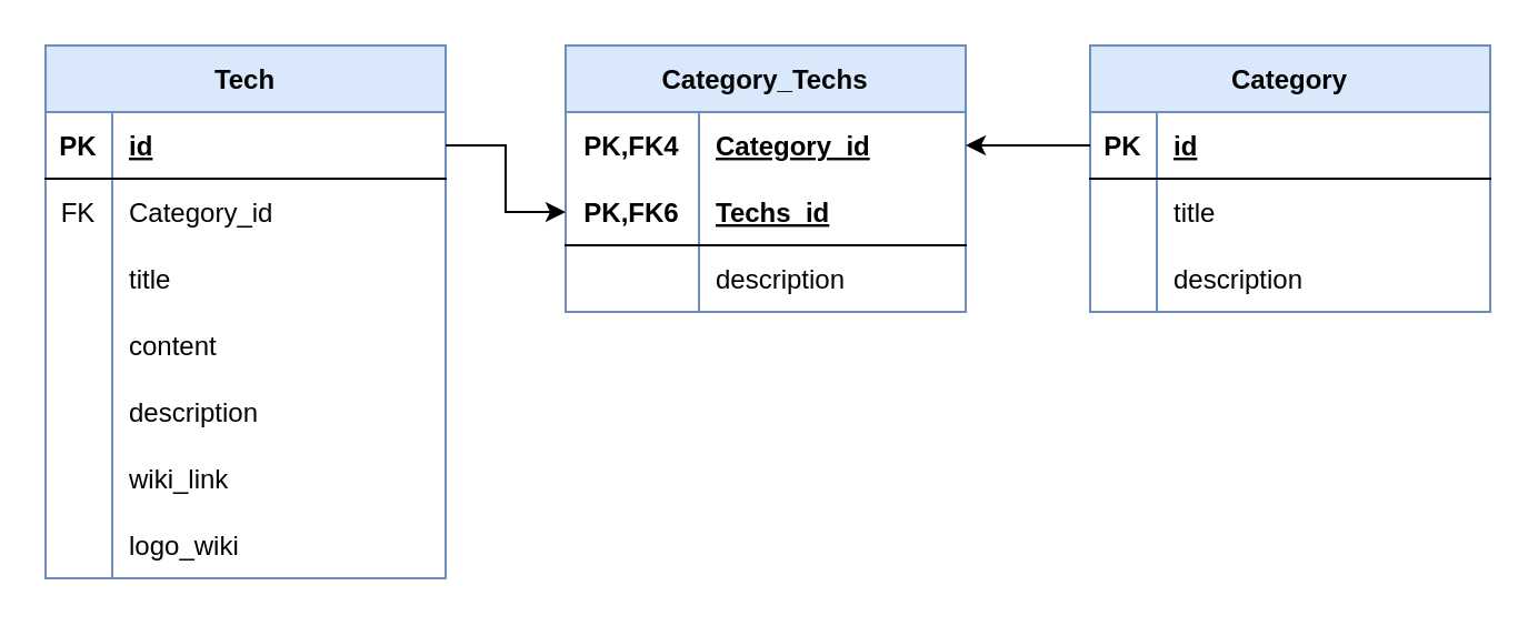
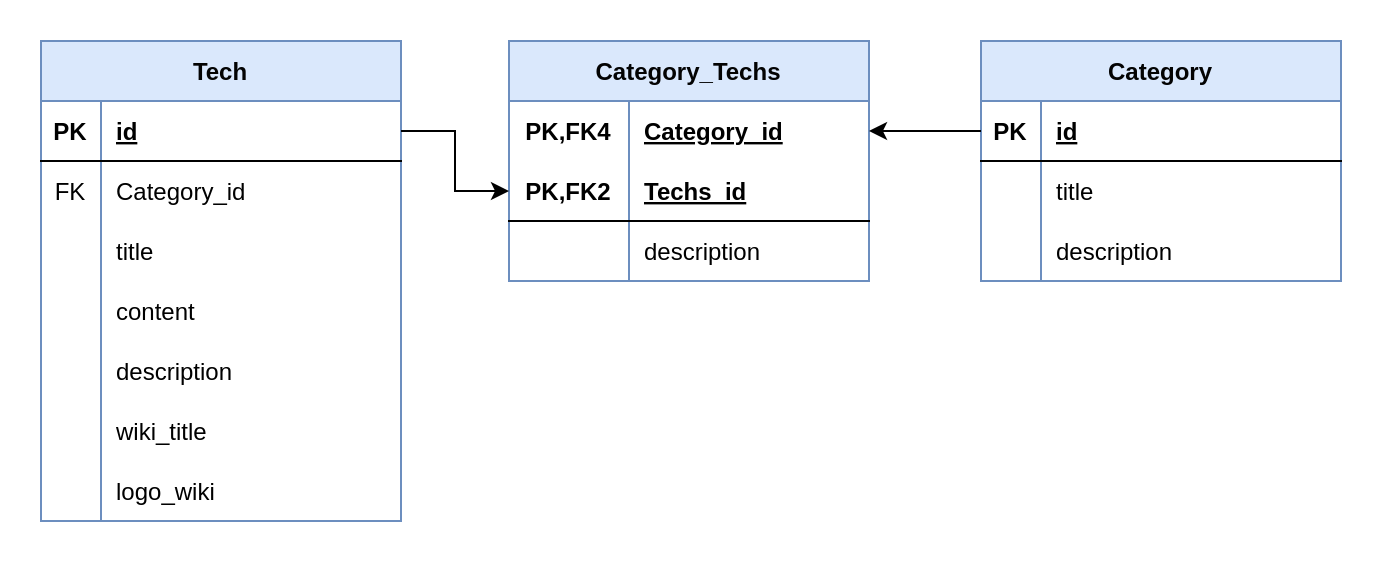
  <mxCell id="0" />
  <mxCell id="1" parent="0" />
  <mxCell id="2" value="Tech" style="shape=table;startSize=30;container=1;collapsible=1;childLayout=tableLayout;fixedRows=1;rowLines=0;fontStyle=1;align=center;resizeLast=1;fillColor=#dae8fc;strokeColor=#6c8ebf;fontColor=#030303;" parent="1" vertex="1"><mxGeometry x="20" y="20" width="180" height="240" as="geometry" /></mxCell>
  <mxCell id="3" value="" style="shape=tableRow;horizontal=0;startSize=0;swimlaneHead=0;swimlaneBody=0;fillColor=none;collapsible=0;dropTarget=0;points=[[0,0.5],[1,0.5]];portConstraint=eastwest;top=0;left=0;right=0;bottom=1;" parent="2" vertex="1"><mxGeometry y="30" width="180" height="30" as="geometry" /></mxCell>
  <mxCell id="4" value="PK" style="shape=partialRectangle;connectable=0;fillColor=none;top=0;left=0;bottom=0;right=0;fontStyle=1;overflow=hidden;" parent="3" vertex="1"><mxGeometry width="30" height="30" as="geometry"><mxRectangle width="30" height="30" as="alternateBounds" /></mxGeometry></mxCell>
  <mxCell id="5" value="id" style="shape=partialRectangle;connectable=0;fillColor=none;top=0;left=0;bottom=0;right=0;align=left;spacingLeft=6;fontStyle=5;overflow=hidden;" parent="3" vertex="1"><mxGeometry x="30" width="150" height="30" as="geometry"><mxRectangle width="150" height="30" as="alternateBounds" /></mxGeometry></mxCell>
  <mxCell id="6" value="" style="shape=tableRow;horizontal=0;startSize=0;swimlaneHead=0;swimlaneBody=0;fillColor=none;collapsible=0;dropTarget=0;points=[[0,0.5],[1,0.5]];portConstraint=eastwest;top=0;left=0;right=0;bottom=0;" parent="2" vertex="1"><mxGeometry y="60" width="180" height="30" as="geometry" /></mxCell>
  <mxCell id="7" value="FK" style="shape=partialRectangle;connectable=0;fillColor=none;top=0;left=0;bottom=0;right=0;fontStyle=0;overflow=hidden;" parent="6" vertex="1"><mxGeometry width="30" height="30" as="geometry"><mxRectangle width="30" height="30" as="alternateBounds" /></mxGeometry></mxCell>
  <mxCell id="8" value="Category_id" style="shape=partialRectangle;connectable=0;fillColor=none;top=0;left=0;bottom=0;right=0;align=left;spacingLeft=6;fontStyle=0;overflow=hidden;" parent="6" vertex="1"><mxGeometry x="30" width="150" height="30" as="geometry"><mxRectangle width="150" height="30" as="alternateBounds" /></mxGeometry></mxCell>
  <mxCell id="9" value="" style="shape=tableRow;horizontal=0;startSize=0;swimlaneHead=0;swimlaneBody=0;fillColor=none;collapsible=0;dropTarget=0;points=[[0,0.5],[1,0.5]];portConstraint=eastwest;top=0;left=0;right=0;bottom=0;" parent="2" vertex="1"><mxGeometry y="90" width="180" height="30" as="geometry" /></mxCell>
  <mxCell id="10" value="" style="shape=partialRectangle;connectable=0;fillColor=none;top=0;left=0;bottom=0;right=0;editable=1;overflow=hidden;" parent="9" vertex="1"><mxGeometry width="30" height="30" as="geometry"><mxRectangle width="30" height="30" as="alternateBounds" /></mxGeometry></mxCell>
  <mxCell id="11" value="title" style="shape=partialRectangle;connectable=0;fillColor=none;top=0;left=0;bottom=0;right=0;align=left;spacingLeft=6;overflow=hidden;" parent="9" vertex="1"><mxGeometry x="30" width="150" height="30" as="geometry"><mxRectangle width="150" height="30" as="alternateBounds" /></mxGeometry></mxCell>
  <mxCell id="12" value="" style="shape=tableRow;horizontal=0;startSize=0;swimlaneHead=0;swimlaneBody=0;fillColor=none;collapsible=0;dropTarget=0;points=[[0,0.5],[1,0.5]];portConstraint=eastwest;top=0;left=0;right=0;bottom=0;fontFamily=Helvetica;fontSize=12;fontColor=default;strokeColor=#6c8ebf;" parent="2" vertex="1"><mxGeometry y="120" width="180" height="30" as="geometry" /></mxCell>
  <mxCell id="13" value="" style="shape=partialRectangle;connectable=0;fillColor=none;top=0;left=0;bottom=0;right=0;editable=1;overflow=hidden;fontFamily=Helvetica;fontSize=12;fontColor=default;startSize=30;strokeColor=#6c8ebf;" parent="12" vertex="1"><mxGeometry width="30" height="30" as="geometry"><mxRectangle width="30" height="30" as="alternateBounds" /></mxGeometry></mxCell>
  <mxCell id="14" value="content" style="shape=partialRectangle;connectable=0;fillColor=none;top=0;left=0;bottom=0;right=0;align=left;spacingLeft=6;overflow=hidden;fontFamily=Helvetica;fontSize=12;fontColor=default;startSize=30;strokeColor=#6c8ebf;" parent="12" vertex="1"><mxGeometry x="30" width="150" height="30" as="geometry"><mxRectangle width="150" height="30" as="alternateBounds" /></mxGeometry></mxCell>
  <mxCell id="15" value="" style="shape=tableRow;horizontal=0;startSize=0;swimlaneHead=0;swimlaneBody=0;fillColor=none;collapsible=0;dropTarget=0;points=[[0,0.5],[1,0.5]];portConstraint=eastwest;top=0;left=0;right=0;bottom=0;" parent="2" vertex="1"><mxGeometry y="150" width="180" height="30" as="geometry" /></mxCell>
  <mxCell id="16" value="" style="shape=partialRectangle;connectable=0;fillColor=none;top=0;left=0;bottom=0;right=0;editable=1;overflow=hidden;" parent="15" vertex="1"><mxGeometry width="30" height="30" as="geometry"><mxRectangle width="30" height="30" as="alternateBounds" /></mxGeometry></mxCell>
  <mxCell id="17" value="description" style="shape=partialRectangle;connectable=0;fillColor=none;top=0;left=0;bottom=0;right=0;align=left;spacingLeft=6;overflow=hidden;" parent="15" vertex="1"><mxGeometry x="30" width="150" height="30" as="geometry"><mxRectangle width="150" height="30" as="alternateBounds" /></mxGeometry></mxCell>
  <mxCell id="18" value="" style="shape=tableRow;horizontal=0;startSize=0;swimlaneHead=0;swimlaneBody=0;fillColor=none;collapsible=0;dropTarget=0;points=[[0,0.5],[1,0.5]];portConstraint=eastwest;top=0;left=0;right=0;bottom=0;" parent="2" vertex="1"><mxGeometry y="180" width="180" height="30" as="geometry" /></mxCell>
  <mxCell id="19" value="" style="shape=partialRectangle;connectable=0;fillColor=none;top=0;left=0;bottom=0;right=0;editable=1;overflow=hidden;" parent="18" vertex="1"><mxGeometry width="30" height="30" as="geometry"><mxRectangle width="30" height="30" as="alternateBounds" /></mxGeometry></mxCell>
- <mxCell id="20" value="wiki_link" style="shape=partialRectangle;connectable=0;fillColor=none;top=0;left=0;bottom=0;right=0;align=left;spacingLeft=6;overflow=hidden;" parent="18" vertex="1"><mxGeometry x="30" width="150" height="30" as="geometry"><mxRectangle width="150" height="30" as="alternateBounds" /></mxGeometry></mxCell>
+ <mxCell id="20" value="wiki_title" style="shape=partialRectangle;connectable=0;fillColor=none;top=0;left=0;bottom=0;right=0;align=left;spacingLeft=6;overflow=hidden;" parent="18" vertex="1"><mxGeometry x="30" width="150" height="30" as="geometry"><mxRectangle width="150" height="30" as="alternateBounds" /></mxGeometry></mxCell>
  <mxCell id="21" value="" style="shape=tableRow;horizontal=0;startSize=0;swimlaneHead=0;swimlaneBody=0;fillColor=none;collapsible=0;dropTarget=0;points=[[0,0.5],[1,0.5]];portConstraint=eastwest;top=0;left=0;right=0;bottom=0;" parent="2" vertex="1"><mxGeometry y="210" width="180" height="30" as="geometry" /></mxCell>
  <mxCell id="22" value="" style="shape=partialRectangle;connectable=0;fillColor=none;top=0;left=0;bottom=0;right=0;editable=1;overflow=hidden;" parent="21" vertex="1"><mxGeometry width="30" height="30" as="geometry"><mxRectangle width="30" height="30" as="alternateBounds" /></mxGeometry></mxCell>
  <mxCell id="23" value="logo_wiki" style="shape=partialRectangle;connectable=0;fillColor=none;top=0;left=0;bottom=0;right=0;align=left;spacingLeft=6;overflow=hidden;" parent="21" vertex="1"><mxGeometry x="30" width="150" height="30" as="geometry"><mxRectangle width="150" height="30" as="alternateBounds" /></mxGeometry></mxCell>
  <mxCell id="24" value="Category" style="shape=table;startSize=30;container=1;collapsible=1;childLayout=tableLayout;fixedRows=1;rowLines=0;fontStyle=1;align=center;resizeLast=1;fillColor=#dae8fc;strokeColor=#6c8ebf;fontColor=#030303;" parent="1" vertex="1"><mxGeometry x="490" y="20" width="180" height="120" as="geometry" /></mxCell>
  <mxCell id="25" value="" style="shape=tableRow;horizontal=0;startSize=0;swimlaneHead=0;swimlaneBody=0;fillColor=none;collapsible=0;dropTarget=0;points=[[0,0.5],[1,0.5]];portConstraint=eastwest;top=0;left=0;right=0;bottom=1;" parent="24" vertex="1"><mxGeometry y="30" width="180" height="30" as="geometry" /></mxCell>
  <mxCell id="26" value="PK" style="shape=partialRectangle;connectable=0;fillColor=none;top=0;left=0;bottom=0;right=0;fontStyle=1;overflow=hidden;" parent="25" vertex="1"><mxGeometry width="30" height="30" as="geometry"><mxRectangle width="30" height="30" as="alternateBounds" /></mxGeometry></mxCell>
  <mxCell id="27" value="id" style="shape=partialRectangle;connectable=0;fillColor=none;top=0;left=0;bottom=0;right=0;align=left;spacingLeft=6;fontStyle=5;overflow=hidden;" parent="25" vertex="1"><mxGeometry x="30" width="150" height="30" as="geometry"><mxRectangle width="150" height="30" as="alternateBounds" /></mxGeometry></mxCell>
  <mxCell id="28" value="" style="shape=tableRow;horizontal=0;startSize=0;swimlaneHead=0;swimlaneBody=0;fillColor=none;collapsible=0;dropTarget=0;points=[[0,0.5],[1,0.5]];portConstraint=eastwest;top=0;left=0;right=0;bottom=0;" parent="24" vertex="1"><mxGeometry y="60" width="180" height="30" as="geometry" /></mxCell>
  <mxCell id="29" value="" style="shape=partialRectangle;connectable=0;fillColor=none;top=0;left=0;bottom=0;right=0;editable=1;overflow=hidden;" parent="28" vertex="1"><mxGeometry width="30" height="30" as="geometry"><mxRectangle width="30" height="30" as="alternateBounds" /></mxGeometry></mxCell>
  <mxCell id="30" value="title" style="shape=partialRectangle;connectable=0;fillColor=none;top=0;left=0;bottom=0;right=0;align=left;spacingLeft=6;overflow=hidden;" parent="28" vertex="1"><mxGeometry x="30" width="150" height="30" as="geometry"><mxRectangle width="150" height="30" as="alternateBounds" /></mxGeometry></mxCell>
  <mxCell id="31" value="" style="shape=tableRow;horizontal=0;startSize=0;swimlaneHead=0;swimlaneBody=0;fillColor=none;collapsible=0;dropTarget=0;points=[[0,0.5],[1,0.5]];portConstraint=eastwest;top=0;left=0;right=0;bottom=0;" parent="24" vertex="1"><mxGeometry y="90" width="180" height="30" as="geometry" /></mxCell>
  <mxCell id="32" value="" style="shape=partialRectangle;connectable=0;fillColor=none;top=0;left=0;bottom=0;right=0;editable=1;overflow=hidden;" parent="31" vertex="1"><mxGeometry width="30" height="30" as="geometry"><mxRectangle width="30" height="30" as="alternateBounds" /></mxGeometry></mxCell>
  <mxCell id="33" value="description" style="shape=partialRectangle;connectable=0;fillColor=none;top=0;left=0;bottom=0;right=0;align=left;spacingLeft=6;overflow=hidden;" parent="31" vertex="1"><mxGeometry x="30" width="150" height="30" as="geometry"><mxRectangle width="150" height="30" as="alternateBounds" /></mxGeometry></mxCell>
  <mxCell id="34" value="Category_Techs" style="shape=table;startSize=30;container=1;collapsible=1;childLayout=tableLayout;fixedRows=1;rowLines=0;fontStyle=1;align=center;resizeLast=1;fillColor=#dae8fc;strokeColor=#6c8ebf;fontColor=#030303;" parent="1" vertex="1"><mxGeometry x="254" y="20" width="180" height="120" as="geometry" /></mxCell>
  <mxCell id="35" value="" style="shape=tableRow;horizontal=0;startSize=0;swimlaneHead=0;swimlaneBody=0;fillColor=none;collapsible=0;dropTarget=0;points=[[0,0.5],[1,0.5]];portConstraint=eastwest;top=0;left=0;right=0;bottom=0;" parent="34" vertex="1"><mxGeometry y="30" width="180" height="30" as="geometry" /></mxCell>
  <mxCell id="36" value="PK,FK4" style="shape=partialRectangle;connectable=0;fillColor=none;top=0;left=0;bottom=0;right=0;fontStyle=1;overflow=hidden;" parent="35" vertex="1"><mxGeometry width="60" height="30" as="geometry"><mxRectangle width="60" height="30" as="alternateBounds" /></mxGeometry></mxCell>
  <mxCell id="37" value="Category_id" style="shape=partialRectangle;connectable=0;fillColor=none;top=0;left=0;bottom=0;right=0;align=left;spacingLeft=6;fontStyle=5;overflow=hidden;" parent="35" vertex="1"><mxGeometry x="60" width="120" height="30" as="geometry"><mxRectangle width="120" height="30" as="alternateBounds" /></mxGeometry></mxCell>
  <mxCell id="38" value="" style="shape=tableRow;horizontal=0;startSize=0;swimlaneHead=0;swimlaneBody=0;fillColor=none;collapsible=0;dropTarget=0;points=[[0,0.5],[1,0.5]];portConstraint=eastwest;top=0;left=0;right=0;bottom=1;" parent="34" vertex="1"><mxGeometry y="60" width="180" height="30" as="geometry" /></mxCell>
- <mxCell id="39" value="PK,FK6" style="shape=partialRectangle;connectable=0;fillColor=none;top=0;left=0;bottom=0;right=0;fontStyle=1;overflow=hidden;" parent="38" vertex="1"><mxGeometry width="60" height="30" as="geometry"><mxRectangle width="60" height="30" as="alternateBounds" /></mxGeometry></mxCell>
+ <mxCell id="39" value="PK,FK2" style="shape=partialRectangle;connectable=0;fillColor=none;top=0;left=0;bottom=0;right=0;fontStyle=1;overflow=hidden;" parent="38" vertex="1"><mxGeometry width="60" height="30" as="geometry"><mxRectangle width="60" height="30" as="alternateBounds" /></mxGeometry></mxCell>
  <mxCell id="40" value="Techs_id" style="shape=partialRectangle;connectable=0;fillColor=none;top=0;left=0;bottom=0;right=0;align=left;spacingLeft=6;fontStyle=5;overflow=hidden;" parent="38" vertex="1"><mxGeometry x="60" width="120" height="30" as="geometry"><mxRectangle width="120" height="30" as="alternateBounds" /></mxGeometry></mxCell>
  <mxCell id="41" value="" style="shape=tableRow;horizontal=0;startSize=0;swimlaneHead=0;swimlaneBody=0;fillColor=none;collapsible=0;dropTarget=0;points=[[0,0.5],[1,0.5]];portConstraint=eastwest;top=0;left=0;right=0;bottom=0;fontFamily=Helvetica;fontSize=12;fontColor=default;strokeColor=#6c8ebf;" parent="34" vertex="1"><mxGeometry y="90" width="180" height="30" as="geometry" /></mxCell>
  <mxCell id="42" value="" style="shape=partialRectangle;connectable=0;fillColor=none;top=0;left=0;bottom=0;right=0;editable=1;overflow=hidden;fontFamily=Helvetica;fontSize=12;fontColor=default;startSize=30;strokeColor=#6c8ebf;" parent="41" vertex="1"><mxGeometry width="60" height="30" as="geometry"><mxRectangle width="60" height="30" as="alternateBounds" /></mxGeometry></mxCell>
  <mxCell id="43" value="description" style="shape=partialRectangle;connectable=0;fillColor=none;top=0;left=0;bottom=0;right=0;align=left;spacingLeft=6;overflow=hidden;fontFamily=Helvetica;fontSize=12;fontColor=default;startSize=30;strokeColor=#6c8ebf;" parent="41" vertex="1"><mxGeometry x="60" width="120" height="30" as="geometry"><mxRectangle width="120" height="30" as="alternateBounds" /></mxGeometry></mxCell>
  <mxCell id="44" style="edgeStyle=orthogonalEdgeStyle;rounded=0;orthogonalLoop=1;jettySize=auto;html=1;exitX=0;exitY=0.5;exitDx=0;exitDy=0;entryX=1;entryY=0.5;entryDx=0;entryDy=0;" parent="1" source="25" target="35" edge="1"><mxGeometry relative="1" as="geometry" /></mxCell>
  <mxCell id="45" style="edgeStyle=orthogonalEdgeStyle;rounded=0;orthogonalLoop=1;jettySize=auto;html=1;exitX=1;exitY=0.5;exitDx=0;exitDy=0;entryX=0;entryY=0.5;entryDx=0;entryDy=0;" parent="1" source="3" target="38" edge="1"><mxGeometry relative="1" as="geometry" /></mxCell>
